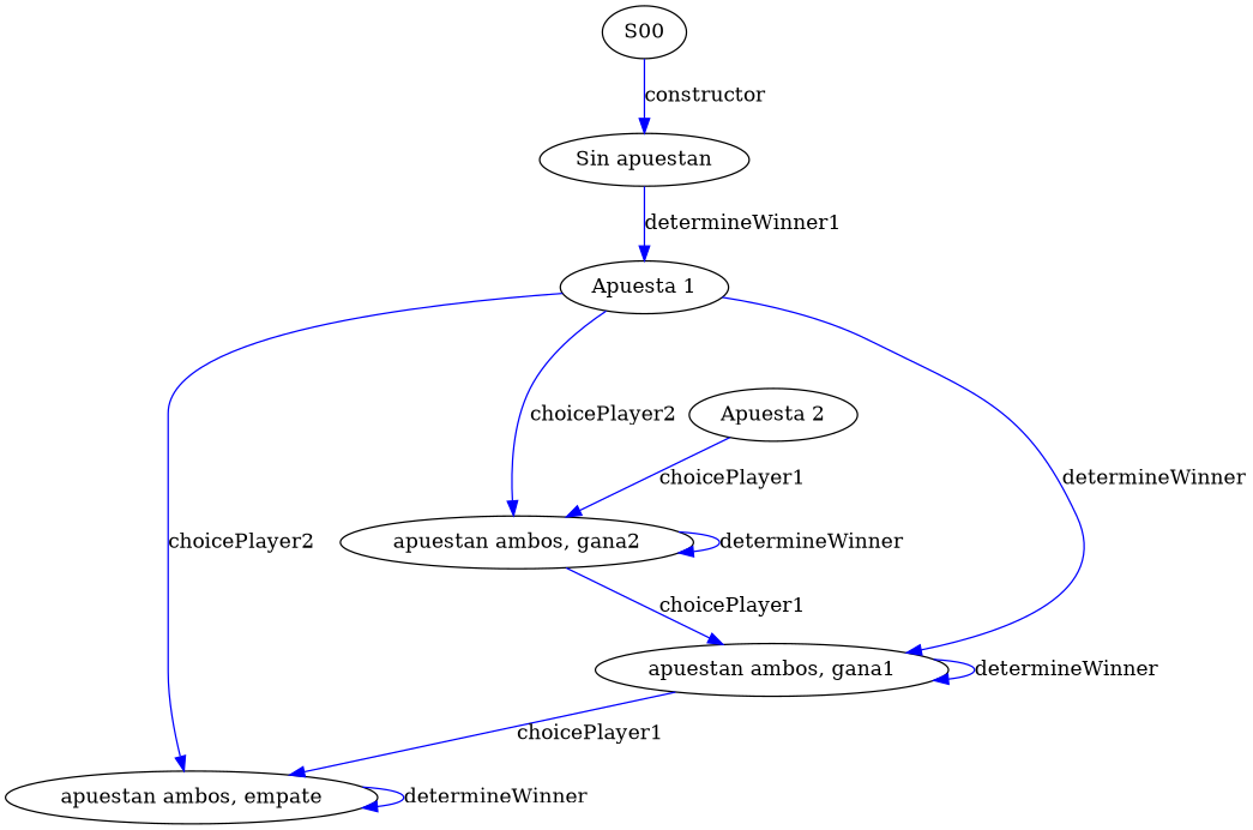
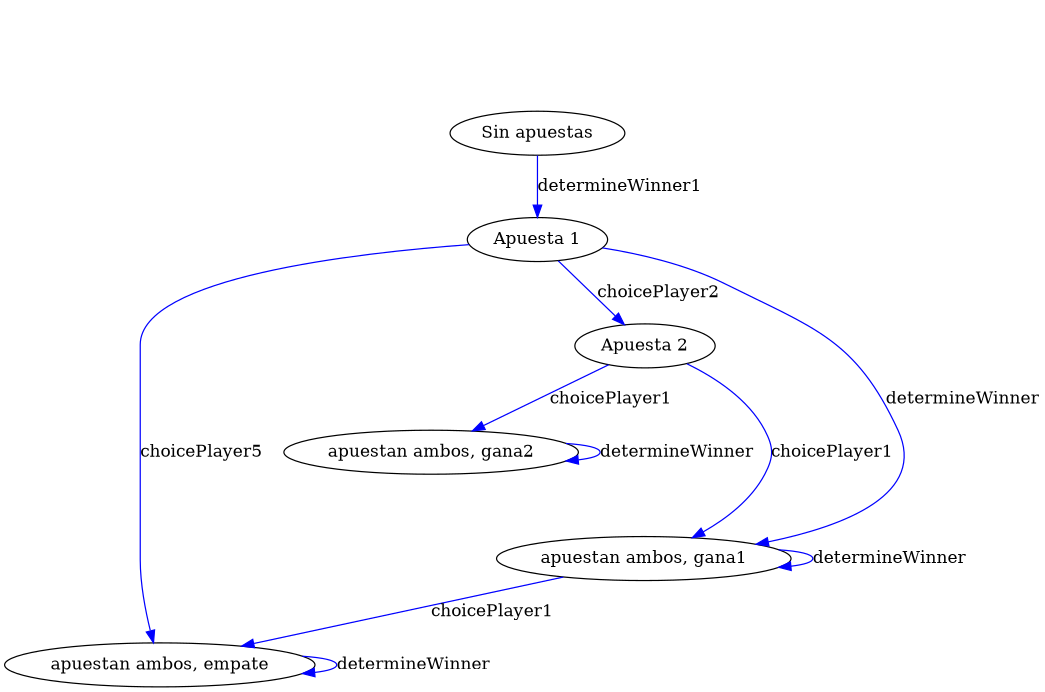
  digraph {
    edge [color=blue]
-   n1 [label="Sin apuestan"]
+   n1 [label="Sin apuestas"]
    n2 [label="Apuesta 1"]
    n3 [label="apuestan ambos, gana1"]
    n4 [label="apuestan ambos, gana2"]
    n5 [label="apuestan ambos, empate"]
    n6 [label="Apuesta 2"]
-   S00
    n1 -> n2 [label=determineWinner1]
    n2 -> n3 [label=determineWinner]
-   n2 -> n4 [label=choicePlayer2]
-   n2 -> n5 [label=choicePlayer2]
+   n2 -> n6 [label=choicePlayer2]
+   n2 -> n5 [label=choicePlayer5]
    n3 -> n3 [label=determineWinner]
    n3 -> n5 [label=choicePlayer1]
    n4 -> n4 [label=determineWinner]
    n5 -> n5 [label=determineWinner]
-   n4 -> n3 [label=choicePlayer1]
+   n6 -> n3 [label=choicePlayer1]
    n6 -> n4 [label=choicePlayer1]
-   S00 -> n1 [label=constructor]
  }
